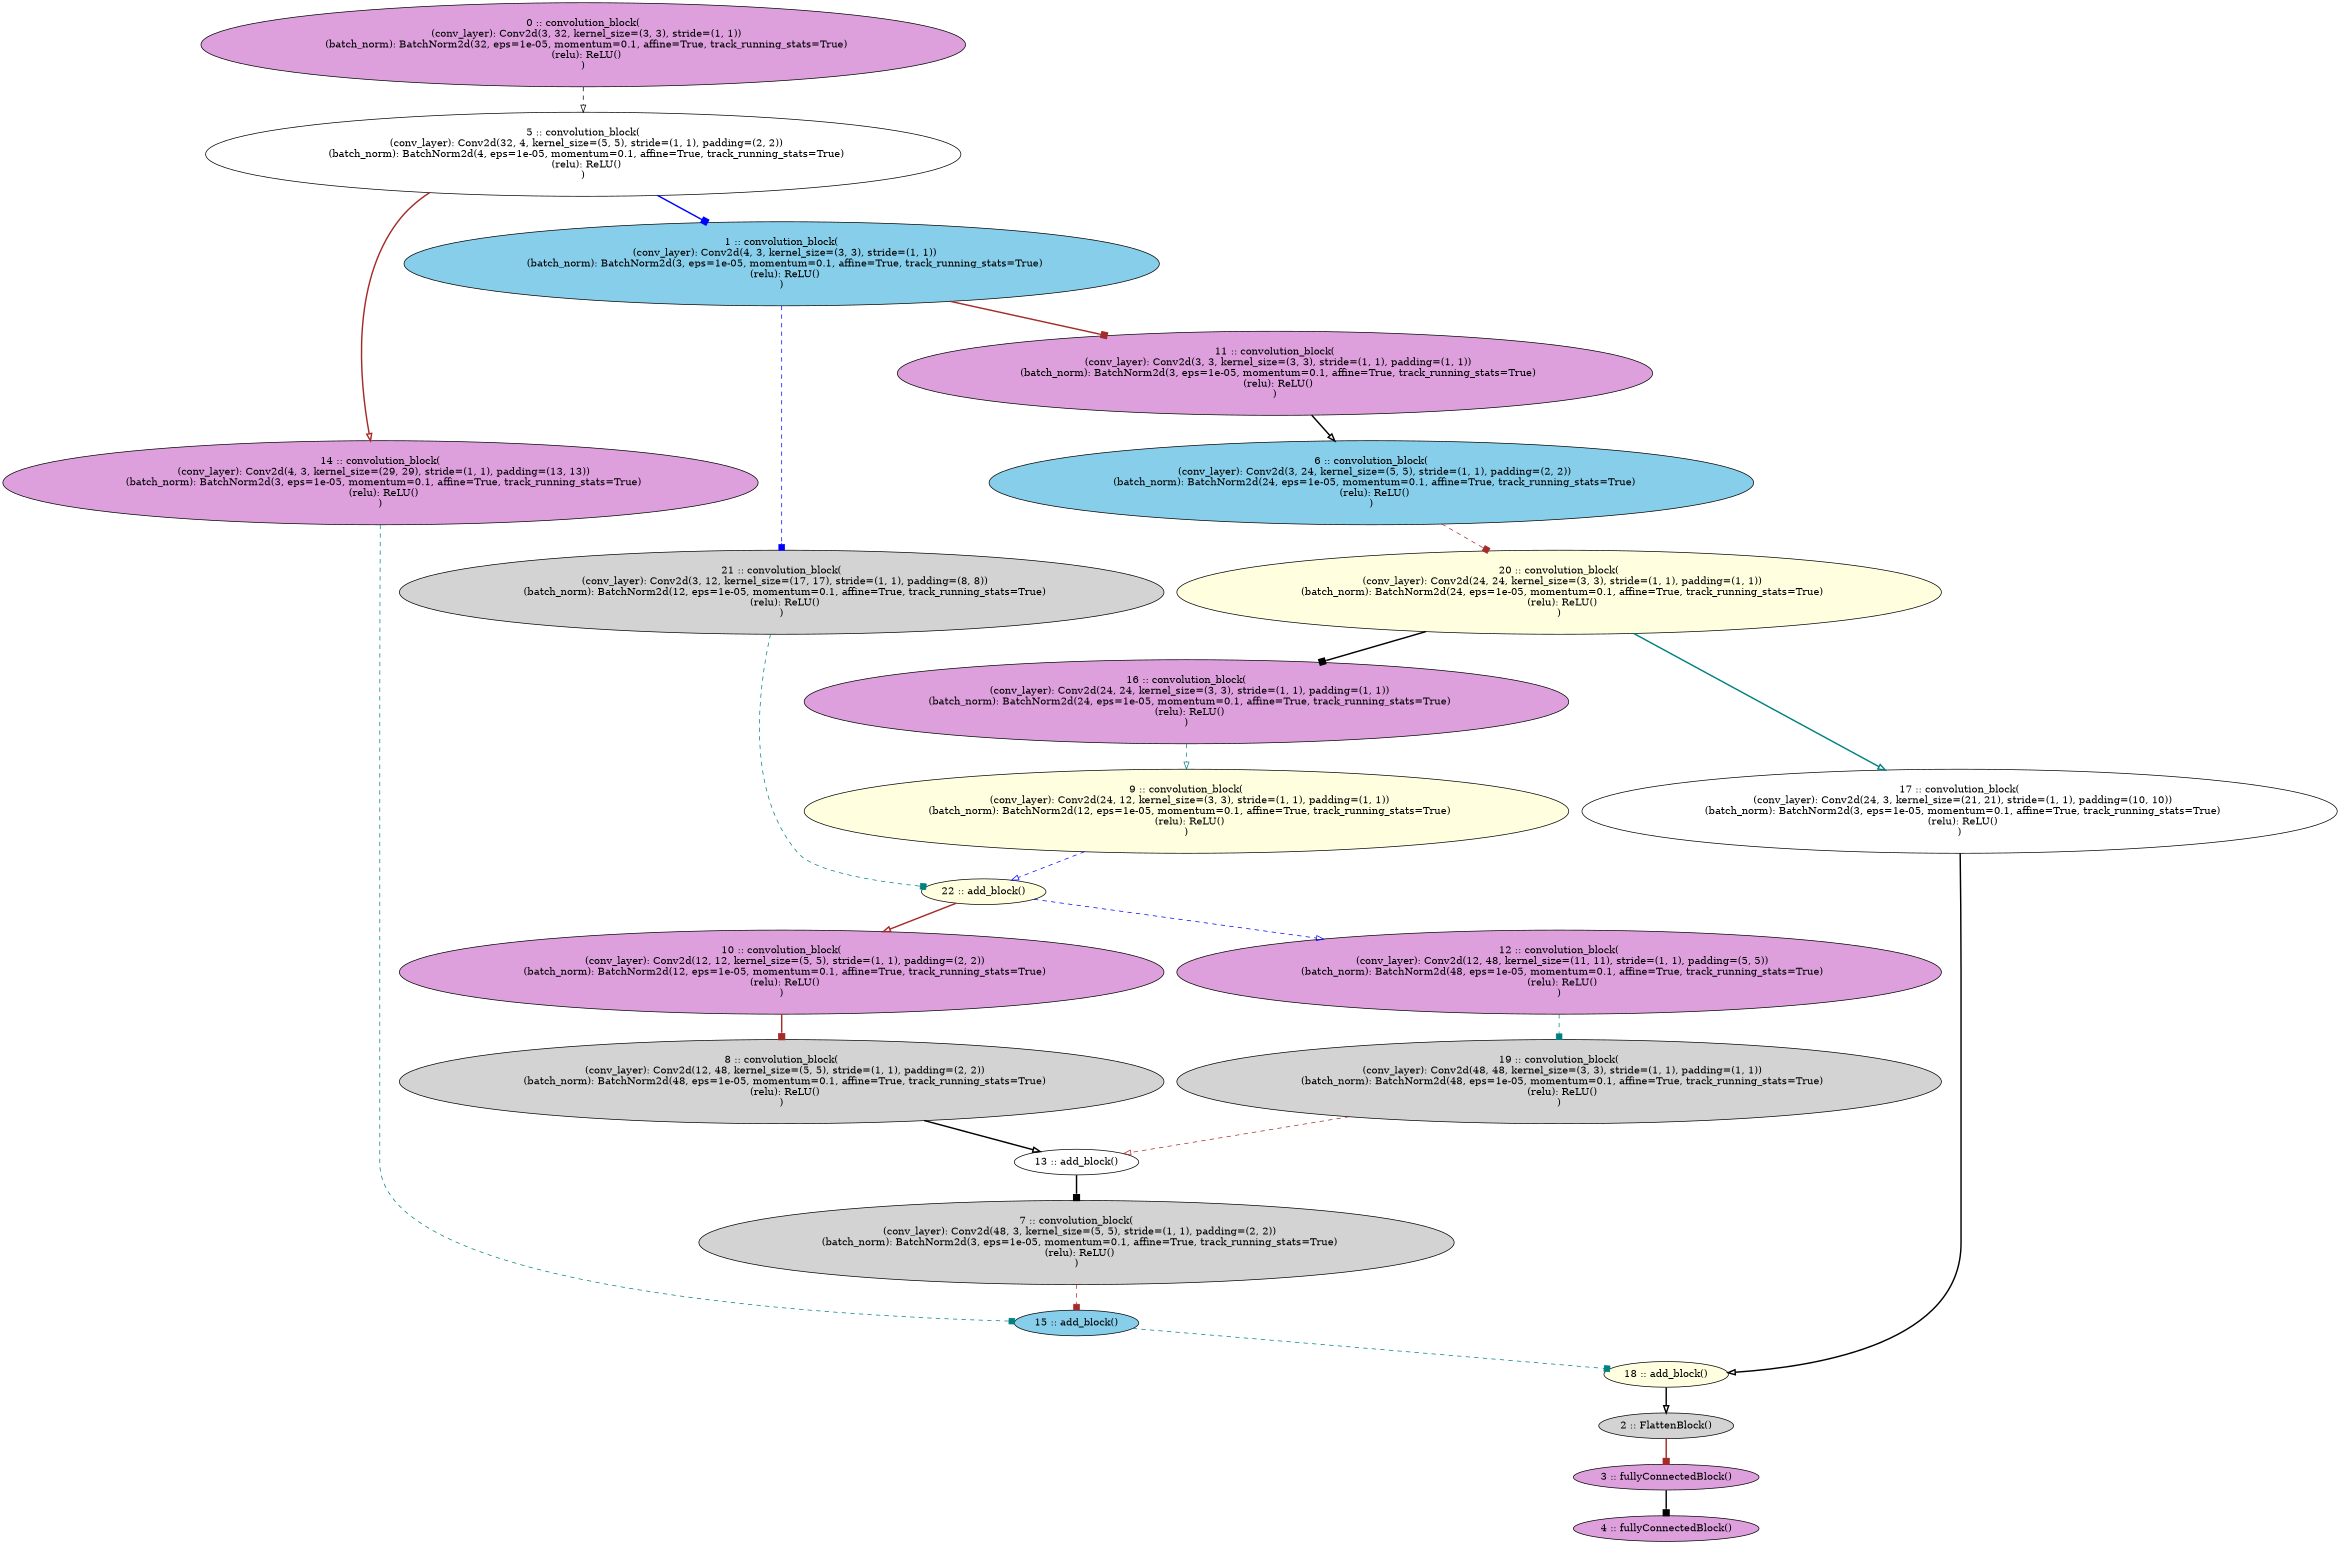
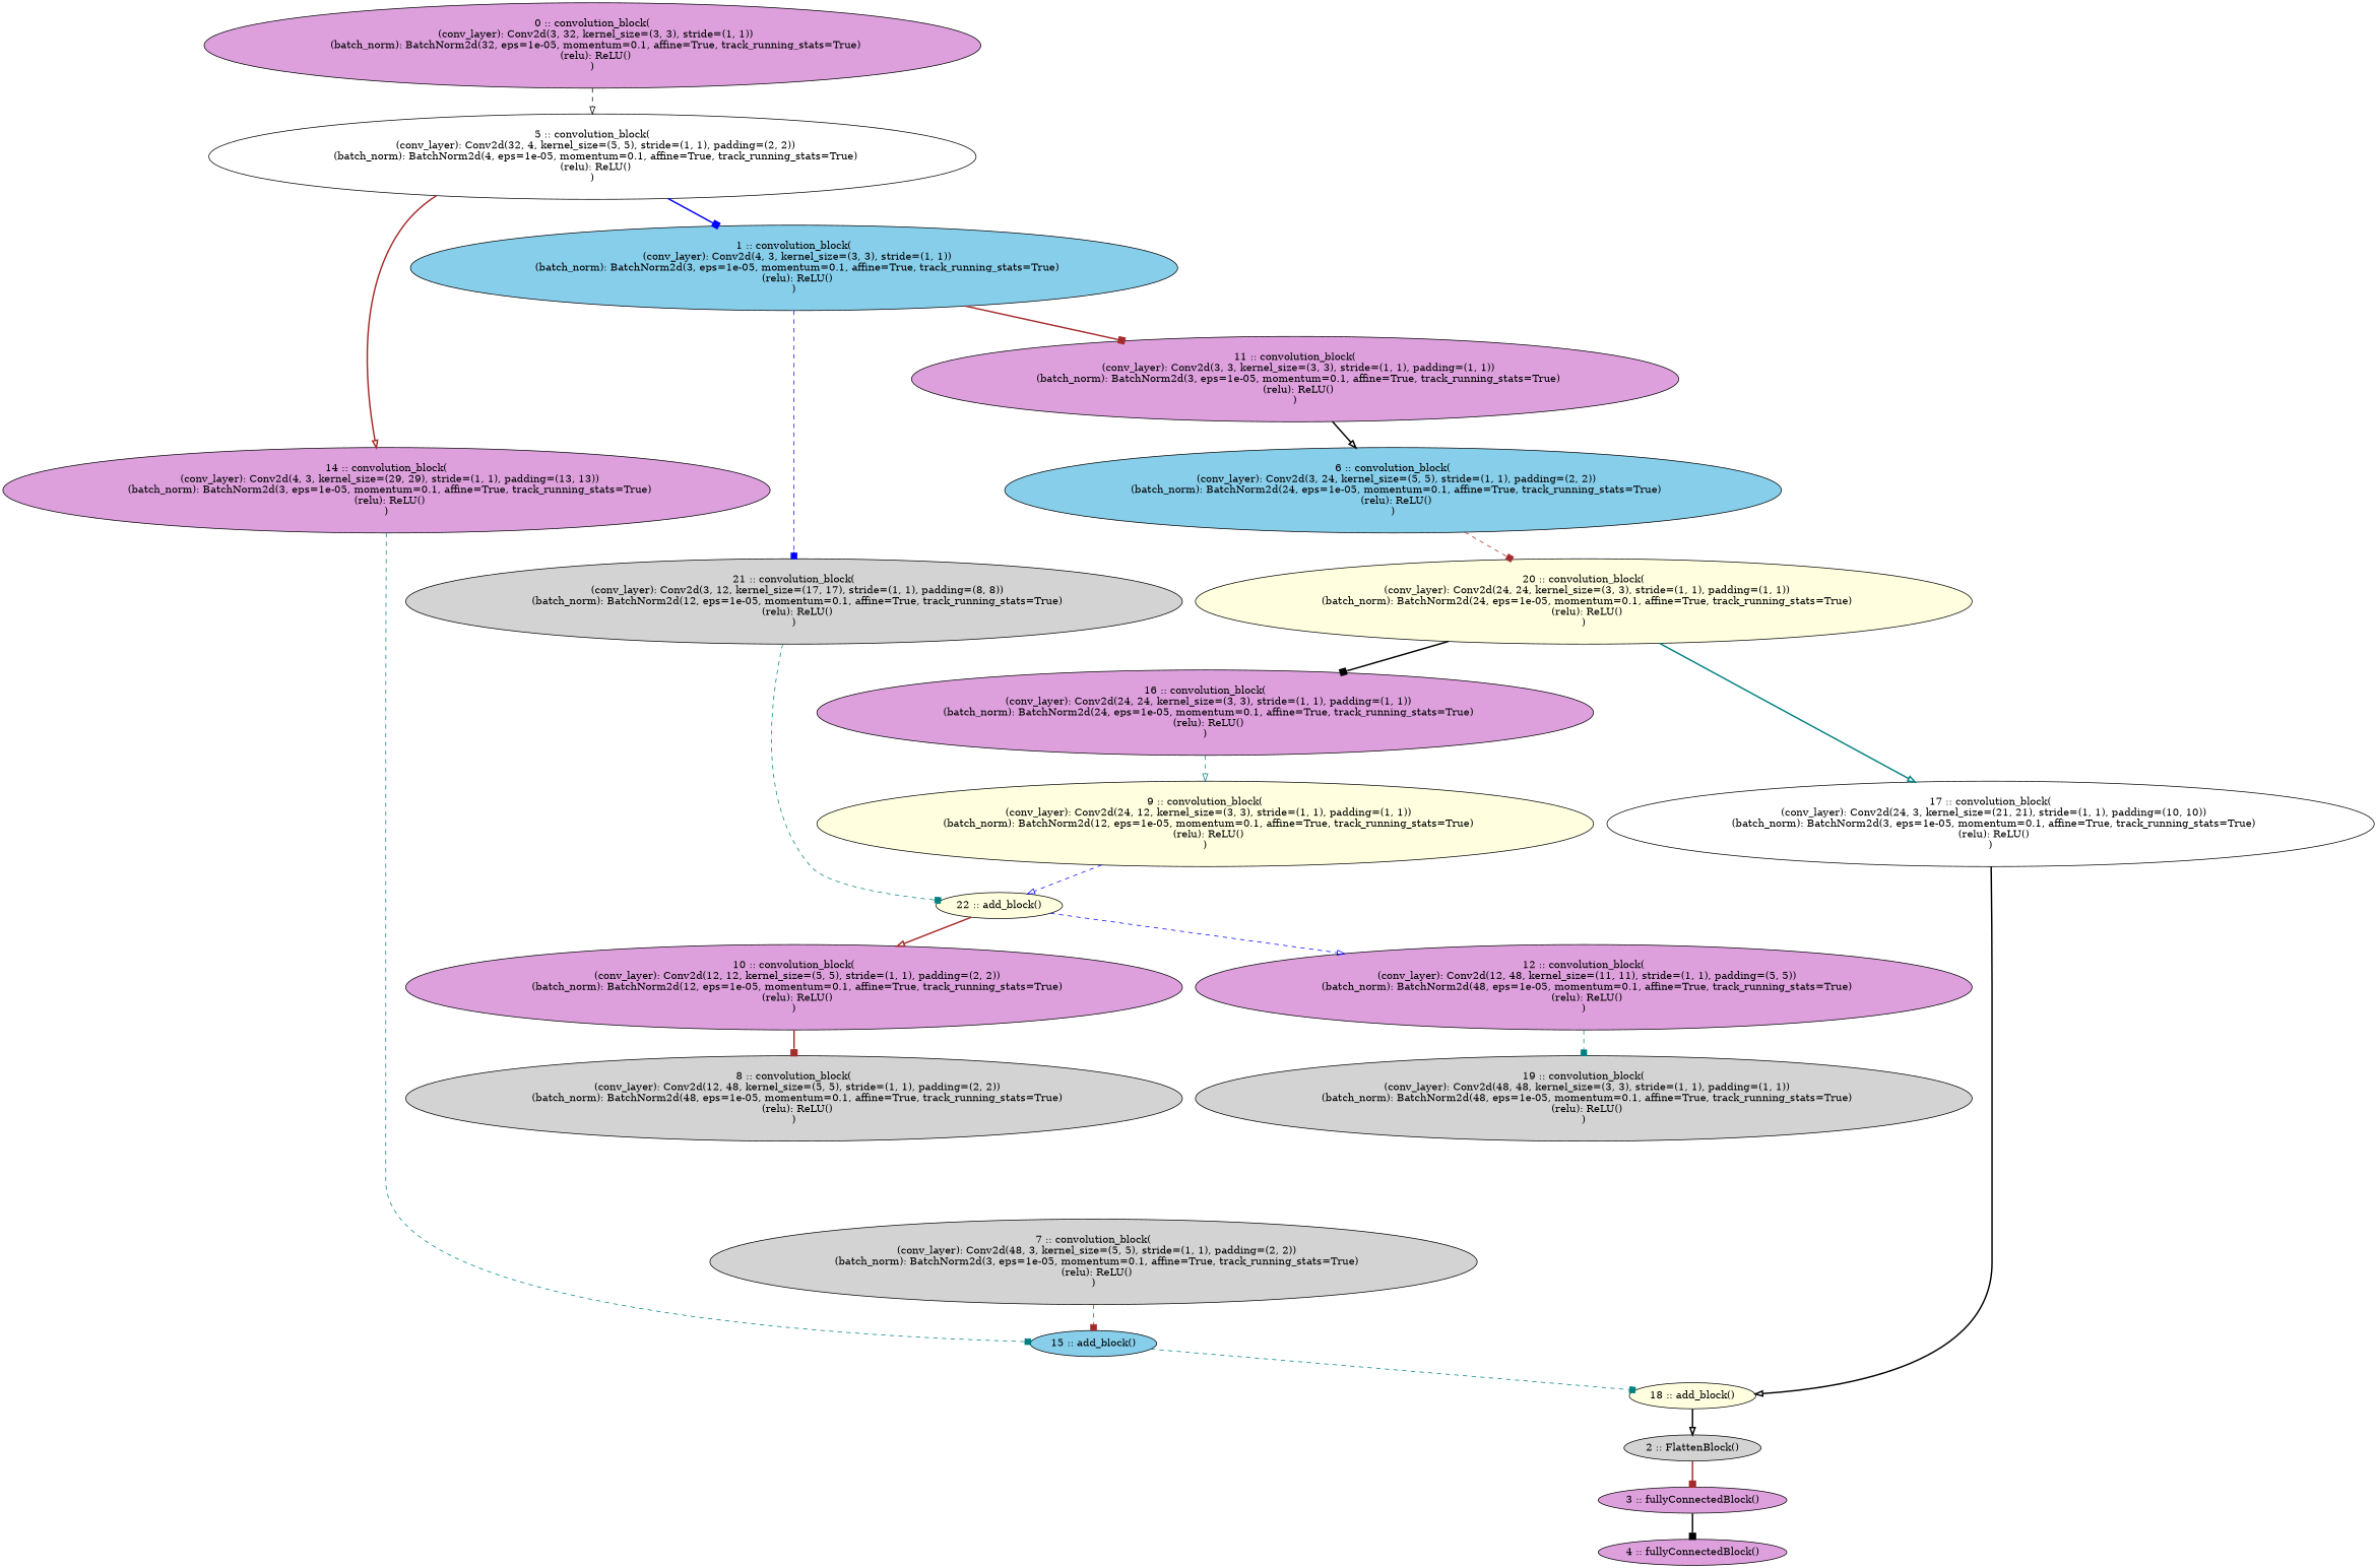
  digraph {
    node [fillcolor=plum style=filled]
    edge [arrowhead=box color=black style=bold]
    n1 [label="0 :: convolution_block(\n  (conv_layer): Conv2d(3, 32, kernel_size=(3, 3), stride=(1, 1))\n  (batch_norm): BatchNorm2d(32, eps=1e-05, momentum=0.1, affine=True, track_running_stats=True)\n  (relu): ReLU()\n)"]
    n2 [fillcolor=white label="5 :: convolution_block(\n  (conv_layer): Conv2d(32, 4, kernel_size=(5, 5), stride=(1, 1), padding=(2, 2))\n  (batch_norm): BatchNorm2d(4, eps=1e-05, momentum=0.1, affine=True, track_running_stats=True)\n  (relu): ReLU()\n)"]
    n3 [fillcolor=skyblue label="1 :: convolution_block(\n  (conv_layer): Conv2d(4, 3, kernel_size=(3, 3), stride=(1, 1))\n  (batch_norm): BatchNorm2d(3, eps=1e-05, momentum=0.1, affine=True, track_running_stats=True)\n  (relu): ReLU()\n)"]
    n4 [label="14 :: convolution_block(\n  (conv_layer): Conv2d(4, 3, kernel_size=(29, 29), stride=(1, 1), padding=(13, 13))\n  (batch_norm): BatchNorm2d(3, eps=1e-05, momentum=0.1, affine=True, track_running_stats=True)\n  (relu): ReLU()\n)"]
    n5 [label="11 :: convolution_block(\n  (conv_layer): Conv2d(3, 3, kernel_size=(3, 3), stride=(1, 1), padding=(1, 1))\n  (batch_norm): BatchNorm2d(3, eps=1e-05, momentum=0.1, affine=True, track_running_stats=True)\n  (relu): ReLU()\n)"]
    n6 [fillcolor=lightgrey label="21 :: convolution_block(\n  (conv_layer): Conv2d(3, 12, kernel_size=(17, 17), stride=(1, 1), padding=(8, 8))\n  (batch_norm): BatchNorm2d(12, eps=1e-05, momentum=0.1, affine=True, track_running_stats=True)\n  (relu): ReLU()\n)"]
    n7 [fillcolor=skyblue label="6 :: convolution_block(\n  (conv_layer): Conv2d(3, 24, kernel_size=(5, 5), stride=(1, 1), padding=(2, 2))\n  (batch_norm): BatchNorm2d(24, eps=1e-05, momentum=0.1, affine=True, track_running_stats=True)\n  (relu): ReLU()\n)"]
    n8 [fillcolor=lightyellow label="22 :: add_block()"]
    n9 [fillcolor=lightgrey label="2 :: FlattenBlock()"]
    n10 [label="3 :: fullyConnectedBlock()"]
    n11 [label="4 :: fullyConnectedBlock()"]
    n12 [fillcolor=skyblue label="15 :: add_block()"]
    n13 [fillcolor=lightyellow label="20 :: convolution_block(\n  (conv_layer): Conv2d(24, 24, kernel_size=(3, 3), stride=(1, 1), padding=(1, 1))\n  (batch_norm): BatchNorm2d(24, eps=1e-05, momentum=0.1, affine=True, track_running_stats=True)\n  (relu): ReLU()\n)"]
    n14 [label="16 :: convolution_block(\n  (conv_layer): Conv2d(24, 24, kernel_size=(3, 3), stride=(1, 1), padding=(1, 1))\n  (batch_norm): BatchNorm2d(24, eps=1e-05, momentum=0.1, affine=True, track_running_stats=True)\n  (relu): ReLU()\n)"]
    n15 [fillcolor=white label="17 :: convolution_block(\n  (conv_layer): Conv2d(24, 3, kernel_size=(21, 21), stride=(1, 1), padding=(10, 10))\n  (batch_norm): BatchNorm2d(3, eps=1e-05, momentum=0.1, affine=True, track_running_stats=True)\n  (relu): ReLU()\n)"]
    n16 [fillcolor=lightgrey label="7 :: convolution_block(\n  (conv_layer): Conv2d(48, 3, kernel_size=(5, 5), stride=(1, 1), padding=(2, 2))\n  (batch_norm): BatchNorm2d(3, eps=1e-05, momentum=0.1, affine=True, track_running_stats=True)\n  (relu): ReLU()\n)"]
    n17 [fillcolor=lightyellow label="18 :: add_block()"]
    n18 [fillcolor=lightgrey label="8 :: convolution_block(\n  (conv_layer): Conv2d(12, 48, kernel_size=(5, 5), stride=(1, 1), padding=(2, 2))\n  (batch_norm): BatchNorm2d(48, eps=1e-05, momentum=0.1, affine=True, track_running_stats=True)\n  (relu): ReLU()\n)"]
-   n19 [fillcolor=white label="13 :: add_block()"]
    n20 [fillcolor=lightyellow label="9 :: convolution_block(\n  (conv_layer): Conv2d(24, 12, kernel_size=(3, 3), stride=(1, 1), padding=(1, 1))\n  (batch_norm): BatchNorm2d(12, eps=1e-05, momentum=0.1, affine=True, track_running_stats=True)\n  (relu): ReLU()\n)"]
    n21 [label="10 :: convolution_block(\n  (conv_layer): Conv2d(12, 12, kernel_size=(5, 5), stride=(1, 1), padding=(2, 2))\n  (batch_norm): BatchNorm2d(12, eps=1e-05, momentum=0.1, affine=True, track_running_stats=True)\n  (relu): ReLU()\n)"]
    n22 [label="12 :: convolution_block(\n  (conv_layer): Conv2d(12, 48, kernel_size=(11, 11), stride=(1, 1), padding=(5, 5))\n  (batch_norm): BatchNorm2d(48, eps=1e-05, momentum=0.1, affine=True, track_running_stats=True)\n  (relu): ReLU()\n)"]
    n23 [fillcolor=lightgrey label="19 :: convolution_block(\n  (conv_layer): Conv2d(48, 48, kernel_size=(3, 3), stride=(1, 1), padding=(1, 1))\n  (batch_norm): BatchNorm2d(48, eps=1e-05, momentum=0.1, affine=True, track_running_stats=True)\n  (relu): ReLU()\n)"]
    n1 -> n2 [arrowhead=onormal style=dashed]
    n2 -> n3 [color=blue]
    n2 -> n4 [arrowhead=onormal color=brown]
    n3 -> n5 [color=brown]
    n3 -> n6 [color=blue style=dashed]
    n4 -> n12 [color=teal style=dashed]
    n5 -> n7 [arrowhead=onormal]
    n6 -> n8 [color=teal style=dashed]
    n7 -> n13 [color=brown style=dashed]
    n8 -> n21 [arrowhead=onormal color=brown]
    n8 -> n22 [arrowhead=onormal color=blue style=dashed]
    n9 -> n10 [color=brown]
    n10 -> n11
    n12 -> n17 [color=teal style=dashed]
    n13 -> n14
    n13 -> n15 [arrowhead=onormal color=teal]
    n14 -> n20 [arrowhead=onormal color=teal style=dashed]
    n15 -> n17 [arrowhead=onormal]
    n16 -> n12 [color=brown style=dashed]
    n17 -> n9 [arrowhead=onormal]
-   n18 -> n19 [arrowhead=onormal]
-   n19 -> n16
    n20 -> n8 [arrowhead=onormal color=blue style=dashed]
    n21 -> n18 [color=brown]
    n22 -> n23 [color=teal style=dashed]
-   n23 -> n19 [arrowhead=onormal color=brown style=dashed]
  }
